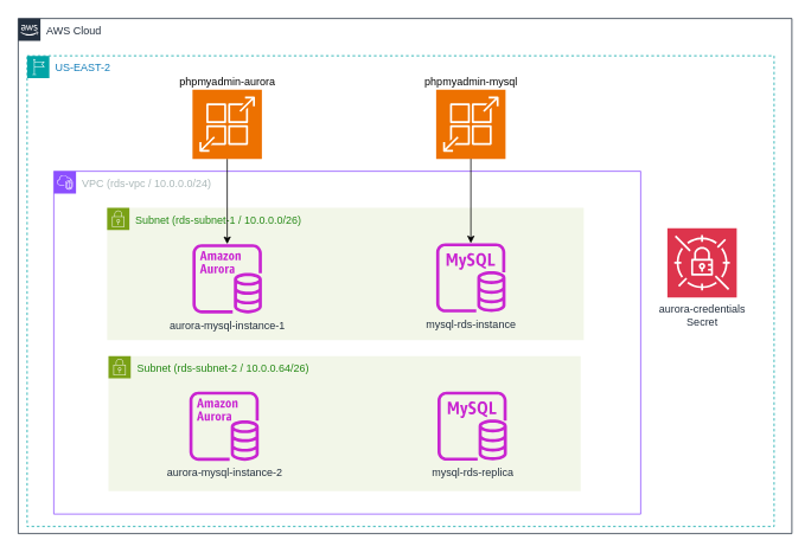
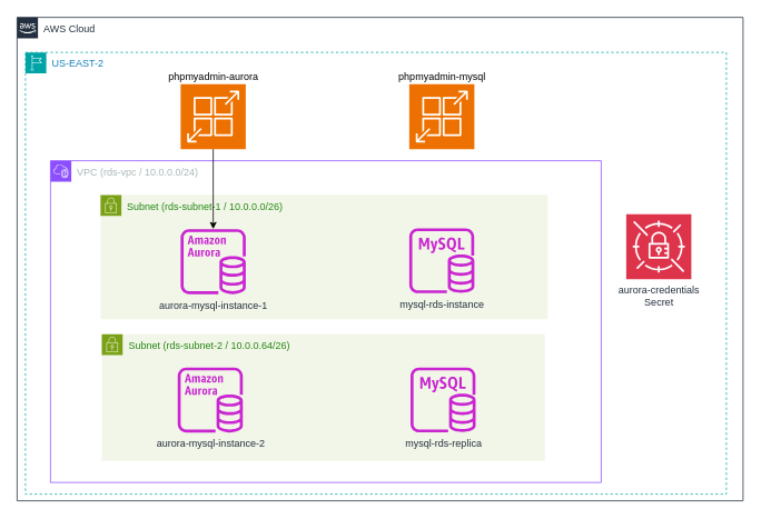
  <mxCell id="0" />
  <mxCell id="1" parent="0" />
  <mxCell id="2" value="AWS Cloud" style="points=[[0,0],[0.25,0],[0.5,0],[0.75,0],[1,0],[1,0.25],[1,0.5],[1,0.75],[1,1],[0.75,1],[0.5,1],[0.25,1],[0,1],[0,0.75],[0,0.5],[0,0.25]];outlineConnect=0;gradientColor=none;html=1;whiteSpace=wrap;fontSize=12;fontStyle=0;shape=mxgraph.aws4.group;grIcon=mxgraph.aws4.group_aws_cloud_alt;strokeColor=#232F3E;fillColor=none;verticalAlign=top;align=left;spacingLeft=30;fontColor=#232F3E;dashed=0;labelBackgroundColor=#ffffff;container=1;pointerEvents=0;collapsible=0;recursiveResize=0;" vertex="1" parent="1"><mxGeometry x="20" y="20" width="870" height="580" as="geometry" /></mxCell>
  <mxCell id="3" value="US-EAST-2" style="points=[[0,0],[0.25,0],[0.5,0],[0.75,0],[1,0],[1,0.25],[1,0.5],[1,0.75],[1,1],[0.75,1],[0.5,1],[0.25,1],[0,1],[0,0.75],[0,0.5],[0,0.25]];outlineConnect=0;gradientColor=none;html=1;whiteSpace=wrap;fontSize=12;fontStyle=0;container=1;pointerEvents=0;collapsible=0;recursiveResize=0;shape=mxgraph.aws4.group;grIcon=mxgraph.aws4.group_region;strokeColor=#00A4A6;fillColor=none;verticalAlign=top;align=left;spacingLeft=30;fontColor=#147EBA;dashed=1;" vertex="1" parent="2"><mxGeometry x="10" y="42" width="840" height="530" as="geometry" /></mxCell>
  <mxCell id="4" value="VPC (rds-vpc / 10.0.0.0/24)" style="points=[[0,0],[0.25,0],[0.5,0],[0.75,0],[1,0],[1,0.25],[1,0.5],[1,0.75],[1,1],[0.75,1],[0.5,1],[0.25,1],[0,1],[0,0.75],[0,0.5],[0,0.25]];outlineConnect=0;gradientColor=none;html=1;whiteSpace=wrap;fontSize=12;fontStyle=0;container=1;pointerEvents=0;collapsible=0;recursiveResize=0;shape=mxgraph.aws4.group;grIcon=mxgraph.aws4.group_vpc2;strokeColor=#8C4FFF;fillColor=none;verticalAlign=top;align=left;spacingLeft=30;fontColor=#AAB7B8;dashed=0;" vertex="1" parent="3"><mxGeometry x="30" y="130" width="660" height="386" as="geometry" /></mxCell>
  <mxCell id="5" value="Subnet (rds-subnet-1 / 10.0.0.0/26)" style="points=[[0,0],[0.25,0],[0.5,0],[0.75,0],[1,0],[1,0.25],[1,0.5],[1,0.75],[1,1],[0.75,1],[0.5,1],[0.25,1],[0,1],[0,0.75],[0,0.5],[0,0.25]];outlineConnect=0;gradientColor=none;html=1;whiteSpace=wrap;fontSize=12;fontStyle=0;container=1;pointerEvents=0;collapsible=0;recursiveResize=0;shape=mxgraph.aws4.group;grIcon=mxgraph.aws4.group_security_group;grStroke=0;strokeColor=#7AA116;fillColor=#F2F6E8;verticalAlign=top;align=left;spacingLeft=30;fontColor=#248814;dashed=0;" vertex="1" parent="4"><mxGeometry x="60" y="41" width="536" height="149" as="geometry" /></mxCell>
  <mxCell id="6" value="aurora-mysql-instance-1" style="sketch=0;outlineConnect=0;fontColor=#232F3E;gradientColor=none;fillColor=#C925D1;strokeColor=none;dashed=0;verticalLabelPosition=bottom;verticalAlign=top;align=center;html=1;fontSize=12;fontStyle=0;aspect=fixed;pointerEvents=1;shape=mxgraph.aws4.aurora_instance;" vertex="1" parent="5"><mxGeometry x="96" y="41" width="78" height="78" as="geometry" /></mxCell>
  <mxCell id="7" value="mysql-rds-instance" style="sketch=0;outlineConnect=0;fontColor=#232F3E;gradientColor=none;fillColor=#C925D1;strokeColor=none;dashed=0;verticalLabelPosition=bottom;verticalAlign=top;align=center;html=1;fontSize=12;fontStyle=0;aspect=fixed;pointerEvents=1;shape=mxgraph.aws4.rds_mysql_instance;" vertex="1" parent="5"><mxGeometry x="370" y="40" width="78" height="78" as="geometry" /></mxCell>
  <mxCell id="8" value="Subnet (rds-subnet-2 / 10.0.0.64/26)" style="points=[[0,0],[0.25,0],[0.5,0],[0.75,0],[1,0],[1,0.25],[1,0.5],[1,0.75],[1,1],[0.75,1],[0.5,1],[0.25,1],[0,1],[0,0.75],[0,0.5],[0,0.25]];outlineConnect=0;gradientColor=none;html=1;whiteSpace=wrap;fontSize=12;fontStyle=0;container=1;pointerEvents=0;collapsible=0;recursiveResize=0;shape=mxgraph.aws4.group;grIcon=mxgraph.aws4.group_security_group;grStroke=0;strokeColor=#7AA116;fillColor=#F2F6E8;verticalAlign=top;align=left;spacingLeft=30;fontColor=#248814;dashed=0;" vertex="1" parent="4"><mxGeometry x="61.5" y="208" width="531" height="152" as="geometry" /></mxCell>
  <mxCell id="9" value="aurora-mysql-instance-2" style="sketch=0;outlineConnect=0;fontColor=#232F3E;gradientColor=none;fillColor=#C925D1;strokeColor=none;dashed=0;verticalLabelPosition=bottom;verticalAlign=top;align=center;html=1;fontSize=12;fontStyle=0;aspect=fixed;pointerEvents=1;shape=mxgraph.aws4.aurora_instance;" vertex="1" parent="8"><mxGeometry x="91" y="40" width="78" height="78" as="geometry" /></mxCell>
  <mxCell id="10" value="mysql-rds-replica" style="sketch=0;outlineConnect=0;fontColor=#232F3E;gradientColor=none;fillColor=#C925D1;strokeColor=none;dashed=0;verticalLabelPosition=bottom;verticalAlign=top;align=center;html=1;fontSize=12;fontStyle=0;aspect=fixed;pointerEvents=1;shape=mxgraph.aws4.rds_mysql_instance;" vertex="1" parent="8"><mxGeometry x="370" y="40" width="78" height="78" as="geometry" /></mxCell>
  <mxCell id="11" value="aurora-credentials&lt;div&gt;Secret&lt;/div&gt;" style="sketch=0;points=[[0,0,0],[0.25,0,0],[0.5,0,0],[0.75,0,0],[1,0,0],[0,1,0],[0.25,1,0],[0.5,1,0],[0.75,1,0],[1,1,0],[0,0.25,0],[0,0.5,0],[0,0.75,0],[1,0.25,0],[1,0.5,0],[1,0.75,0]];outlineConnect=0;fontColor=#232F3E;fillColor=#DD344C;strokeColor=#ffffff;dashed=0;verticalLabelPosition=bottom;verticalAlign=top;align=center;html=1;fontSize=12;fontStyle=0;aspect=fixed;shape=mxgraph.aws4.resourceIcon;resIcon=mxgraph.aws4.secrets_manager;" vertex="1" parent="3"><mxGeometry x="720" y="194" width="78" height="78" as="geometry" /></mxCell>
  <mxCell id="12" value="" style="edgeStyle=orthogonalEdgeStyle;rounded=0;orthogonalLoop=1;jettySize=auto;html=1;" edge="1" parent="3" source="13" target="6"><mxGeometry relative="1" as="geometry" /></mxCell>
  <mxCell id="13" value="phpmyadmin-aurora" style="sketch=0;points=[[0,0,0],[0.25,0,0],[0.5,0,0],[0.75,0,0],[1,0,0],[0,1,0],[0.25,1,0],[0.5,1,0],[0.75,1,0],[1,1,0],[0,0.25,0],[0,0.5,0],[0,0.75,0],[1,0.25,0],[1,0.5,0],[1,0.75,0]];outlineConnect=0;fontColor=#000000;fillColor=#ED7100;strokeColor=#ffffff;dashed=0;verticalLabelPosition=top;verticalAlign=bottom;align=center;fontSize=12;fontStyle=0;aspect=fixed;shape=mxgraph.aws4.resourceIcon;resIcon=mxgraph.aws4.app_runner;labelPosition=center;html=1;" vertex="1" parent="3"><mxGeometry x="186" y="38" width="78" height="78" as="geometry" /></mxCell>
  <mxCell id="14" value="phpmyadmin-mysql" style="sketch=0;points=[[0,0,0],[0.25,0,0],[0.5,0,0],[0.75,0,0],[1,0,0],[0,1,0],[0.25,1,0],[0.5,1,0],[0.75,1,0],[1,1,0],[0,0.25,0],[0,0.5,0],[0,0.75,0],[1,0.25,0],[1,0.5,0],[1,0.75,0]];outlineConnect=0;fontColor=#000000;fillColor=#ED7100;strokeColor=#ffffff;dashed=0;verticalLabelPosition=top;verticalAlign=bottom;align=center;fontSize=12;fontStyle=0;aspect=fixed;shape=mxgraph.aws4.resourceIcon;resIcon=mxgraph.aws4.app_runner;labelPosition=center;html=1;" vertex="1" parent="3"><mxGeometry x="460" y="38" width="78" height="78" as="geometry" /></mxCell>
- <mxCell id="15" value="" style="endArrow=classic;html=1;rounded=0;exitX=0.5;exitY=1;exitDx=0;exitDy=0;exitPerimeter=0;" edge="1" parent="3" source="14" target="7"><mxGeometry width="50" height="50" relative="1" as="geometry"><mxPoint x="360" y="258" as="sourcePoint" /><mxPoint x="410" y="208" as="targetPoint" /></mxGeometry></mxCell>
  <mxCell id="16" style="edgeStyle=orthogonalEdgeStyle;rounded=0;orthogonalLoop=1;jettySize=auto;html=1;exitX=0.5;exitY=1;exitDx=0;exitDy=0;" edge="1" parent="2" source="3" target="3"><mxGeometry relative="1" as="geometry" /></mxCell>
  <mxCell id="17" value="" style="edgeStyle=orthogonalEdgeStyle;html=1;endArrow=block;elbow=vertical;startArrow=block;startFill=1;endFill=1;strokeColor=#545B64;rounded=0;" edge="1" parent="1"><mxGeometry width="100" relative="1" as="geometry"><mxPoint x="500" y="300" as="sourcePoint" /><mxPoint x="500" y="300" as="targetPoint" /></mxGeometry></mxCell>
